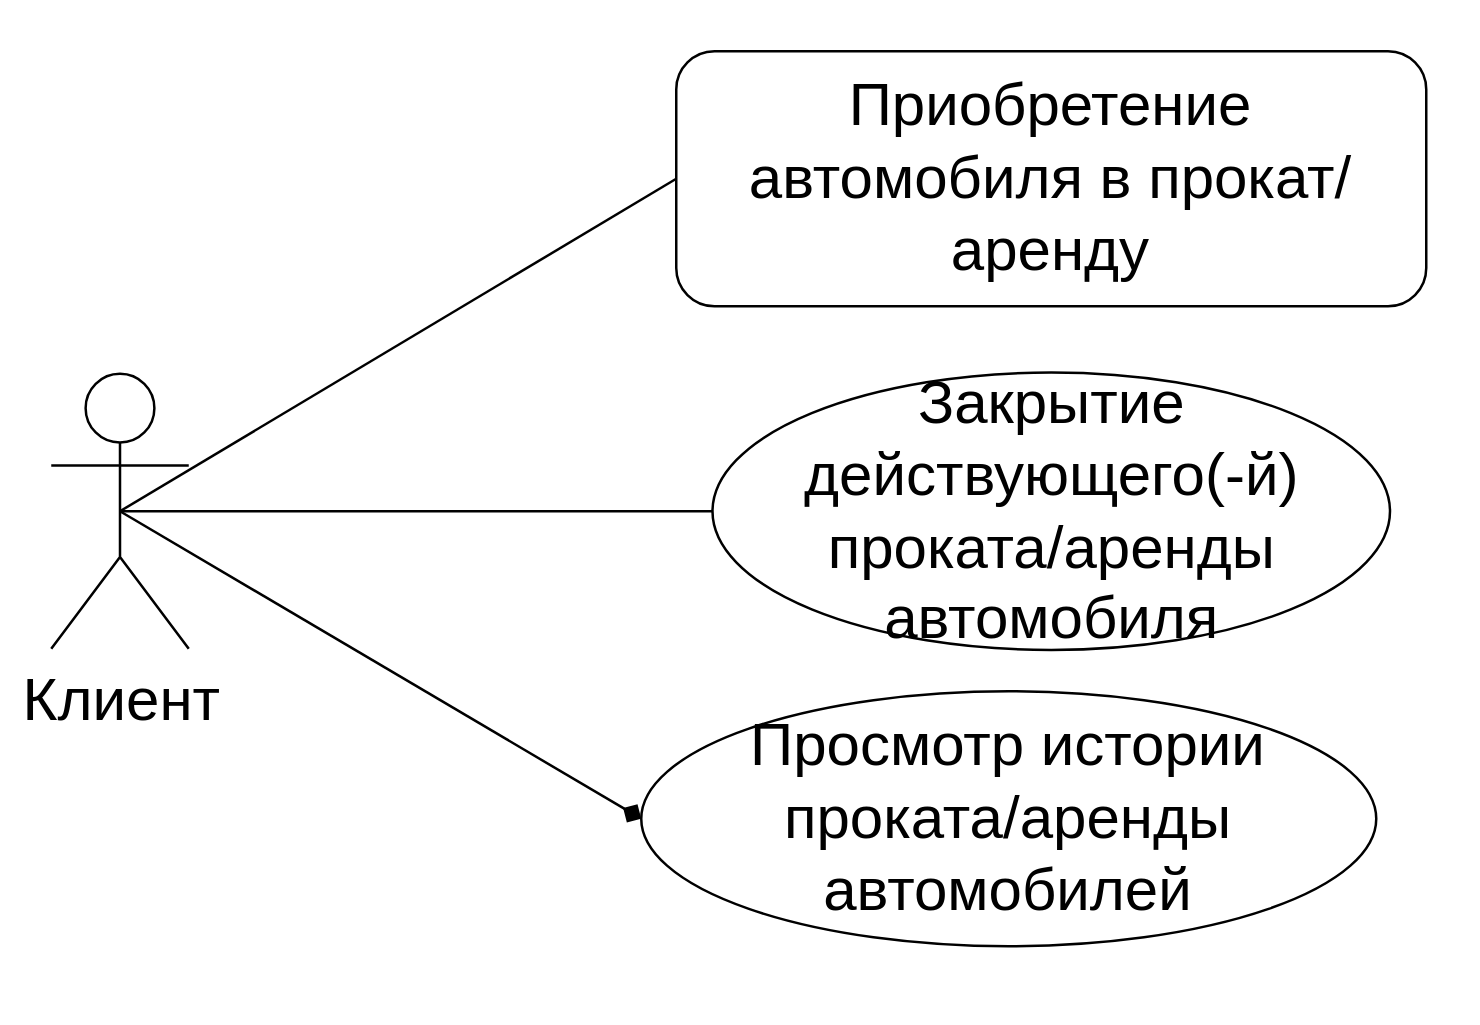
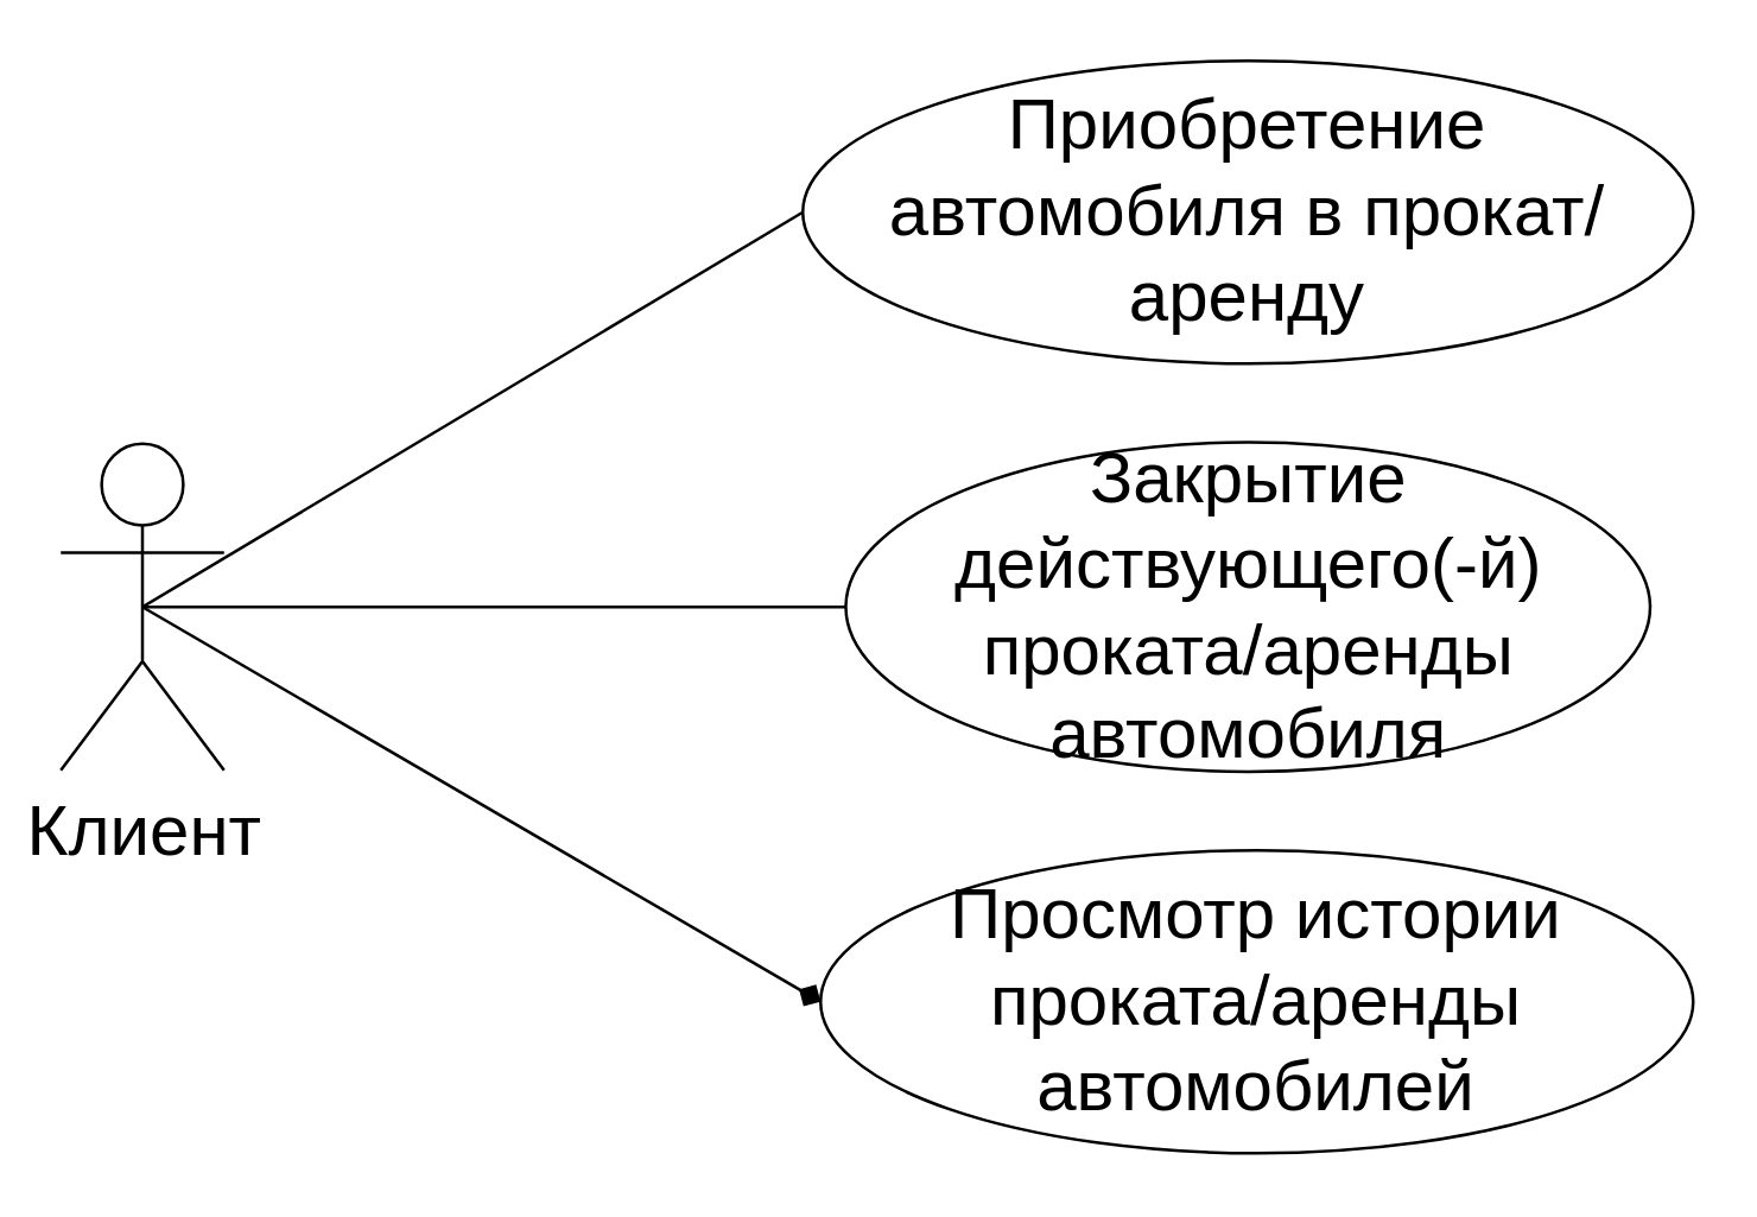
  <mxCell id="0" />
  <mxCell id="1" parent="0" />
  <mxCell id="2" value="&lt;font style=&quot;font-size: 24px&quot;&gt;Клиент&lt;/font&gt;" style="shape=umlActor;verticalLabelPosition=bottom;labelBackgroundColor=#ffffff;verticalAlign=top;html=1;outlineConnect=0;" parent="1" vertex="1"><mxGeometry x="20" y="149" width="55" height="110" as="geometry" /></mxCell>
- <mxCell id="3" value="&lt;font style=&quot;font-size: 24px&quot;&gt;Просмотр истории проката/аренды автомобилей&lt;/font&gt;" style="ellipse;whiteSpace=wrap;html=1;" parent="1" vertex="1"><mxGeometry x="256" y="276" width="294" height="102" as="geometry" /></mxCell>
- <mxCell id="4" value="&lt;font style=&quot;font-size: 24px&quot;&gt;Приобретение автомобиля в прокат/аренду&lt;/font&gt;" style="whiteSpace=wrap;html=1;rounded=1;" parent="1" vertex="1"><mxGeometry x="270" y="20" width="300" height="102" as="geometry" /></mxCell>
+ <mxCell id="3" value="&lt;font style=&quot;font-size: 24px&quot;&gt;Просмотр истории проката/аренды автомобилей&lt;/font&gt;" style="ellipse;whiteSpace=wrap;html=1;" parent="1" vertex="1"><mxGeometry x="276" y="286" width="294" height="102" as="geometry" /></mxCell>
+ <mxCell id="4" value="&lt;font style=&quot;font-size: 24px&quot;&gt;Приобретение автомобиля в прокат/аренду&lt;/font&gt;" style="ellipse;whiteSpace=wrap;html=1;" parent="1" vertex="1"><mxGeometry x="270" y="20" width="300" height="102" as="geometry" /></mxCell>
  <mxCell id="5" value="&lt;font style=&quot;font-size: 24px&quot;&gt;Закрытие действующего(-й) проката/аренды автомобиля&lt;/font&gt;" style="ellipse;whiteSpace=wrap;html=1;" parent="1" vertex="1"><mxGeometry x="284.5" y="148.5" width="271" height="111" as="geometry" /></mxCell>
  <mxCell id="6" value="" style="endArrow=diamond;html=1;entryX=0;entryY=0.5;entryDx=0;entryDy=0;exitX=0.5;exitY=0.5;exitDx=0;exitDy=0;exitPerimeter=0;" parent="1" source="2" target="3" edge="1"><mxGeometry width="50" height="50" relative="1" as="geometry"><mxPoint x="530" y="208" as="sourcePoint" /><mxPoint x="590" y="358" as="targetPoint" /></mxGeometry></mxCell>
  <mxCell id="7" value="" style="endArrow=none;html=1;entryX=0;entryY=0.5;entryDx=0;entryDy=0;exitX=0.5;exitY=0.5;exitDx=0;exitDy=0;exitPerimeter=0;" parent="1" source="2" target="5" edge="1"><mxGeometry width="50" height="50" relative="1" as="geometry"><mxPoint x="530" y="198" as="sourcePoint" /><mxPoint x="550" y="428" as="targetPoint" /></mxGeometry></mxCell>
  <mxCell id="8" value="" style="endArrow=none;html=1;entryX=0;entryY=0.5;entryDx=0;entryDy=0;exitX=0.5;exitY=0.5;exitDx=0;exitDy=0;exitPerimeter=0;" parent="1" source="2" target="4" edge="1"><mxGeometry width="50" height="50" relative="1" as="geometry"><mxPoint x="510" y="138" as="sourcePoint" /><mxPoint x="560" y="88" as="targetPoint" /></mxGeometry></mxCell>
